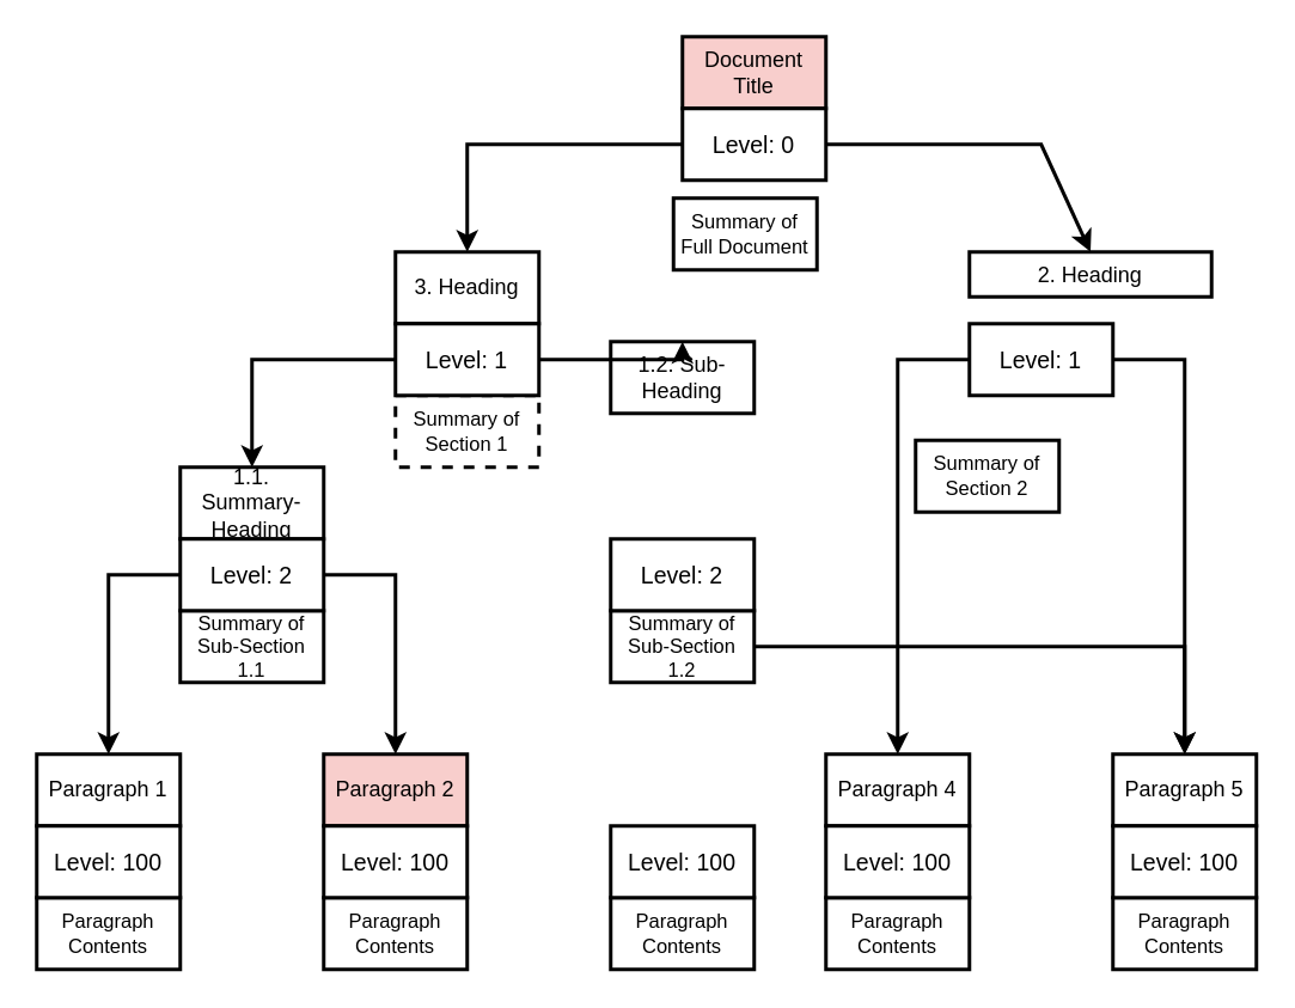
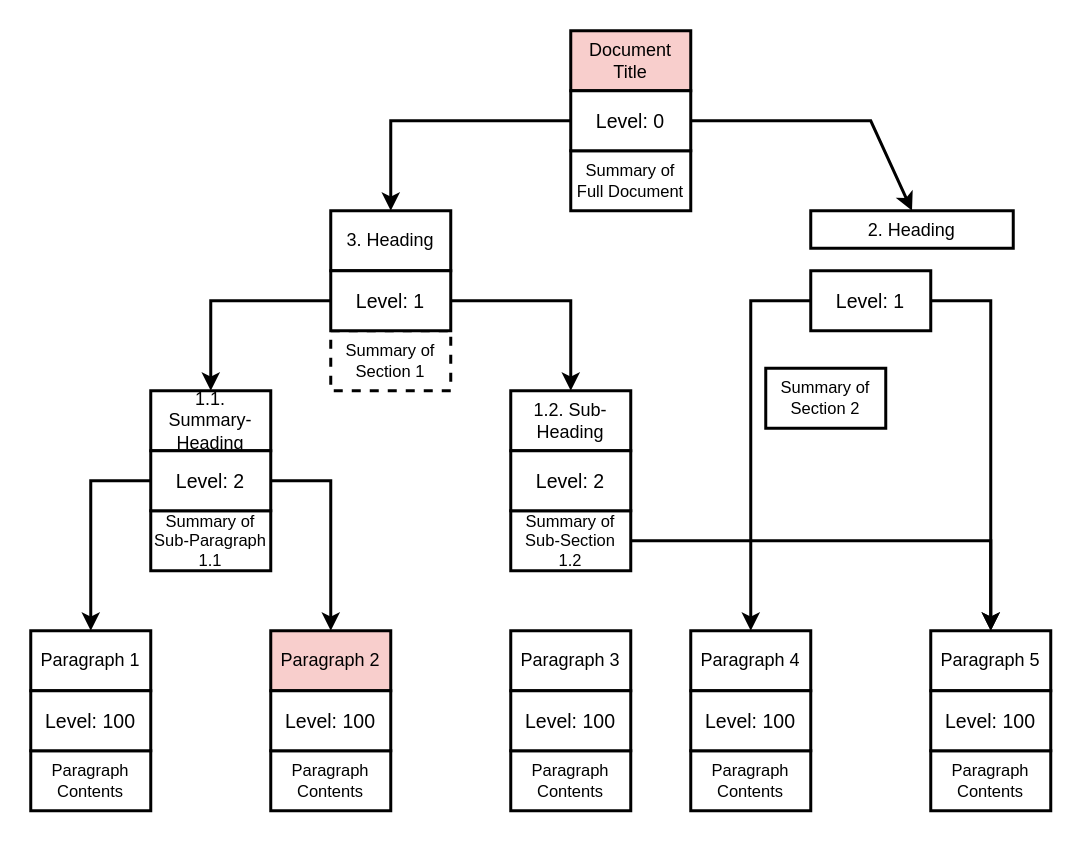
  <mxCell id="0" />
  <mxCell id="1" parent="0" />
  <mxCell id="2" value="Document Title" style="rounded=0;whiteSpace=wrap;html=1;strokeWidth=2;fillColor=#f8cecc;" vertex="1" parent="1"><mxGeometry x="380" y="20" width="80" height="40" as="geometry" /></mxCell>
- <mxCell id="3" value="Summary of Full Document" style="rounded=0;whiteSpace=wrap;html=1;fontSize=11;strokeWidth=2;" vertex="1" parent="1"><mxGeometry x="375" y="110" width="80" height="40" as="geometry" /></mxCell>
+ <mxCell id="3" value="Summary of Full Document" style="rounded=0;whiteSpace=wrap;html=1;fontSize=11;strokeWidth=2;" vertex="1" parent="1"><mxGeometry x="380" y="100" width="80" height="40" as="geometry" /></mxCell>
  <mxCell id="4" value="Level:&amp;nbsp;&lt;span style=&quot;background-color: initial;&quot;&gt;0&lt;/span&gt;" style="rounded=0;whiteSpace=wrap;html=1;fontSize=13;strokeWidth=2;" vertex="1" parent="1"><mxGeometry x="380" y="60" width="80" height="40" as="geometry" /></mxCell>
  <mxCell id="5" value="3. Heading" style="rounded=0;whiteSpace=wrap;html=1;strokeWidth=2;" vertex="1" parent="1"><mxGeometry x="220" y="140" width="80" height="40" as="geometry" /></mxCell>
  <mxCell id="6" value="Summary of Section 1" style="rounded=0;whiteSpace=wrap;html=1;fontSize=11;strokeWidth=2;dashed=1;" vertex="1" parent="1"><mxGeometry x="220" y="220" width="80" height="40" as="geometry" /></mxCell>
  <mxCell id="7" value="Level: 1" style="rounded=0;whiteSpace=wrap;html=1;fontSize=13;strokeWidth=2;" vertex="1" parent="1"><mxGeometry x="220" y="180" width="80" height="40" as="geometry" /></mxCell>
  <mxCell id="8" value="2. Heading" style="rounded=0;whiteSpace=wrap;html=1;strokeWidth=2;" vertex="1" parent="1"><mxGeometry x="540" y="140" width="135" height="25" as="geometry" /></mxCell>
  <mxCell id="9" value="Summary of Section 2" style="rounded=0;whiteSpace=wrap;html=1;fontSize=11;strokeWidth=2;" vertex="1" parent="1"><mxGeometry x="510" y="245" width="80" height="40" as="geometry" /></mxCell>
  <mxCell id="10" value="Level: 1" style="rounded=0;whiteSpace=wrap;html=1;fontSize=13;strokeWidth=2;" vertex="1" parent="1"><mxGeometry x="540" y="180" width="80" height="40" as="geometry" /></mxCell>
  <mxCell id="11" value="1.1. Summary-Heading" style="rounded=0;whiteSpace=wrap;html=1;strokeWidth=2;" vertex="1" parent="1"><mxGeometry x="100" y="260" width="80" height="40" as="geometry" /></mxCell>
- <mxCell id="12" value="Summary of Sub-Section 1.1" style="rounded=0;whiteSpace=wrap;html=1;fontSize=11;strokeWidth=2;" vertex="1" parent="1"><mxGeometry x="100" y="340" width="80" height="40" as="geometry" /></mxCell>
+ <mxCell id="12" value="Summary of Sub-Paragraph 1.1" style="rounded=0;whiteSpace=wrap;html=1;fontSize=11;strokeWidth=2;" vertex="1" parent="1"><mxGeometry x="100" y="340" width="80" height="40" as="geometry" /></mxCell>
  <mxCell id="13" value="Level: 2" style="rounded=0;whiteSpace=wrap;html=1;fontSize=13;strokeWidth=2;" vertex="1" parent="1"><mxGeometry x="100" y="300" width="80" height="40" as="geometry" /></mxCell>
- <mxCell id="14" value="1.2. Sub-Heading" style="rounded=0;whiteSpace=wrap;html=1;strokeWidth=2;" vertex="1" parent="1"><mxGeometry x="340" y="190" width="80" height="40" as="geometry" /></mxCell>
+ <mxCell id="14" value="1.2. Sub-Heading" style="rounded=0;whiteSpace=wrap;html=1;strokeWidth=2;" vertex="1" parent="1"><mxGeometry x="340" y="260" width="80" height="40" as="geometry" /></mxCell>
  <mxCell id="15" value="" style="edgeStyle=orthogonalEdgeStyle;rounded=0;orthogonalLoop=1;jettySize=auto;html=1;strokeWidth=2;" edge="1" parent="1" source="16" target="20"><mxGeometry relative="1" as="geometry" /></mxCell>
  <mxCell id="16" value="Summary of Sub-Section 1.2" style="rounded=0;whiteSpace=wrap;html=1;fontSize=11;strokeWidth=2;" vertex="1" parent="1"><mxGeometry x="340" y="340" width="80" height="40" as="geometry" /></mxCell>
  <mxCell id="17" value="Level: 2" style="rounded=0;whiteSpace=wrap;html=1;fontSize=13;strokeWidth=2;" vertex="1" parent="1"><mxGeometry x="340" y="300" width="80" height="40" as="geometry" /></mxCell>
  <mxCell id="18" value="Paragraph 4" style="rounded=0;whiteSpace=wrap;html=1;strokeWidth=2;" vertex="1" parent="1"><mxGeometry x="460" y="420" width="80" height="40" as="geometry" /></mxCell>
  <mxCell id="19" value="Paragraph Contents" style="rounded=0;whiteSpace=wrap;html=1;fontSize=11;strokeWidth=2;" vertex="1" parent="1"><mxGeometry x="460" y="500" width="80" height="40" as="geometry" /></mxCell>
  <mxCell id="20" value="Paragraph 5" style="rounded=0;whiteSpace=wrap;html=1;strokeWidth=2;" vertex="1" parent="1"><mxGeometry x="620" y="420" width="80" height="40" as="geometry" /></mxCell>
  <mxCell id="21" value="Paragraph Contents" style="rounded=0;whiteSpace=wrap;html=1;fontSize=11;strokeWidth=2;" vertex="1" parent="1"><mxGeometry x="620" y="500" width="80" height="40" as="geometry" /></mxCell>
  <mxCell id="22" value="Paragraph 1" style="rounded=0;whiteSpace=wrap;html=1;strokeWidth=2;" vertex="1" parent="1"><mxGeometry y="420" width="80" height="40" as="geometry" x="20" /></mxCell>
  <mxCell id="23" value="Paragraph Contents" style="rounded=0;whiteSpace=wrap;html=1;fontSize=11;strokeWidth=2;" vertex="1" parent="1"><mxGeometry y="500" width="80" height="40" as="geometry" x="20" /></mxCell>
  <mxCell id="24" value="Level: 100" style="rounded=0;whiteSpace=wrap;html=1;fontSize=13;strokeWidth=2;" vertex="1" parent="1"><mxGeometry y="460" width="80" height="40" as="geometry" x="20" /></mxCell>
  <mxCell id="25" value="Paragraph 2" style="rounded=0;whiteSpace=wrap;html=1;strokeWidth=2;fillColor=#f8cecc;" vertex="1" parent="1"><mxGeometry x="180" y="420" width="80" height="40" as="geometry" /></mxCell>
  <mxCell id="26" value="Paragraph Contents" style="rounded=0;whiteSpace=wrap;html=1;fontSize=11;strokeWidth=2;" vertex="1" parent="1"><mxGeometry x="180" y="500" width="80" height="40" as="geometry" /></mxCell>
+ <mxCell id="27" value="Paragraph 3" style="rounded=0;whiteSpace=wrap;html=1;strokeWidth=2;" vertex="1" parent="1"><mxGeometry x="340" y="420" width="80" height="40" as="geometry" /></mxCell>
  <mxCell id="28" value="Paragraph Contents" style="rounded=0;whiteSpace=wrap;html=1;fontSize=11;strokeWidth=2;" vertex="1" parent="1"><mxGeometry x="340" y="500" width="80" height="40" as="geometry" /></mxCell>
  <mxCell id="29" value="" style="endArrow=classic;html=1;rounded=0;exitX=0;exitY=0.5;exitDx=0;exitDy=0;entryX=0.5;entryY=0;entryDx=0;entryDy=0;strokeWidth=2;" edge="1" parent="1" source="4" target="5"><mxGeometry width="50" height="50" relative="1" as="geometry"><mxPoint x="270" y="30" as="sourcePoint" /><mxPoint x="110" y="90" as="targetPoint" /><Array as="points"><mxPoint x="260" y="80" /></Array></mxGeometry></mxCell>
  <mxCell id="30" value="" style="endArrow=classic;html=1;rounded=0;exitX=0;exitY=0.5;exitDx=0;exitDy=0;entryX=0.5;entryY=0;entryDx=0;entryDy=0;strokeWidth=2;" edge="1" parent="1" target="8"><mxGeometry width="50" height="50" relative="1" as="geometry"><mxPoint x="460" y="80" as="sourcePoint" /><mxPoint x="300" y="140" as="targetPoint" /><Array as="points"><mxPoint x="580" y="80" /></Array></mxGeometry></mxCell>
  <mxCell id="31" value="" style="endArrow=classic;html=1;rounded=0;exitX=0;exitY=0.5;exitDx=0;exitDy=0;entryX=0.5;entryY=0;entryDx=0;entryDy=0;strokeWidth=2;" edge="1" parent="1" target="11"><mxGeometry width="50" height="50" relative="1" as="geometry"><mxPoint x="220" y="200" as="sourcePoint" /><mxPoint x="60" y="260" as="targetPoint" /><Array as="points"><mxPoint x="140" y="200" /></Array></mxGeometry></mxCell>
  <mxCell id="32" value="" style="endArrow=classic;html=1;rounded=0;exitX=0;exitY=0.5;exitDx=0;exitDy=0;entryX=0.5;entryY=0;entryDx=0;entryDy=0;strokeWidth=2;" edge="1" parent="1" target="22"><mxGeometry width="50" height="50" relative="1" as="geometry"><mxPoint x="100" y="320" as="sourcePoint" /><mxPoint x="-60" y="380" as="targetPoint" /><Array as="points"><mxPoint x="60" y="320" /></Array></mxGeometry></mxCell>
  <mxCell id="33" value="" style="endArrow=classic;html=1;rounded=0;exitX=0;exitY=0.5;exitDx=0;exitDy=0;entryX=0.5;entryY=0;entryDx=0;entryDy=0;strokeWidth=2;" edge="1" parent="1" target="25"><mxGeometry width="50" height="50" relative="1" as="geometry"><mxPoint x="180" y="320" as="sourcePoint" /><mxPoint x="340" y="380" as="targetPoint" /><Array as="points"><mxPoint x="220" y="320" /></Array></mxGeometry></mxCell>
  <mxCell id="34" value="" style="endArrow=classic;html=1;rounded=0;exitX=1;exitY=0.5;exitDx=0;exitDy=0;entryX=0.5;entryY=0;entryDx=0;entryDy=0;strokeWidth=2;" edge="1" parent="1" source="7" target="14"><mxGeometry width="50" height="50" relative="1" as="geometry"><mxPoint x="330" y="200" as="sourcePoint" /><mxPoint x="460" y="220" as="targetPoint" /><Array as="points"><mxPoint x="380" y="200" /></Array></mxGeometry></mxCell>
  <mxCell id="35" value="" style="endArrow=classic;html=1;rounded=0;exitX=0;exitY=0.5;exitDx=0;exitDy=0;entryX=0.5;entryY=0;entryDx=0;entryDy=0;fontSize=11;strokeWidth=2;" edge="1" parent="1" target="20"><mxGeometry width="50" height="50" relative="1" as="geometry"><mxPoint x="620" y="200" as="sourcePoint" /><mxPoint x="660" y="300" as="targetPoint" /><Array as="points"><mxPoint x="660" y="200" /></Array></mxGeometry></mxCell>
  <mxCell id="36" value="" style="endArrow=classic;html=1;rounded=0;exitX=0;exitY=0.5;exitDx=0;exitDy=0;strokeWidth=2;" edge="1" parent="1" target="18"><mxGeometry width="50" height="50" relative="1" as="geometry"><mxPoint x="540" y="200" as="sourcePoint" /><mxPoint x="500" y="300" as="targetPoint" /><Array as="points"><mxPoint x="500" y="200" /></Array></mxGeometry></mxCell>
  <mxCell id="37" value="Level: 100" style="rounded=0;whiteSpace=wrap;html=1;fontSize=13;strokeWidth=2;" vertex="1" parent="1"><mxGeometry x="180" y="460" width="80" height="40" as="geometry" /></mxCell>
  <mxCell id="38" value="Level: 100" style="rounded=0;whiteSpace=wrap;html=1;fontSize=13;strokeWidth=2;" vertex="1" parent="1"><mxGeometry x="340" y="460" width="80" height="40" as="geometry" /></mxCell>
  <mxCell id="39" value="Level: 100" style="rounded=0;whiteSpace=wrap;html=1;fontSize=13;strokeWidth=2;" vertex="1" parent="1"><mxGeometry x="460" y="460" width="80" height="40" as="geometry" /></mxCell>
  <mxCell id="40" value="Level: 100" style="rounded=0;whiteSpace=wrap;html=1;fontSize=13;strokeWidth=2;" vertex="1" parent="1"><mxGeometry x="620" y="460" width="80" height="40" as="geometry" /></mxCell>
